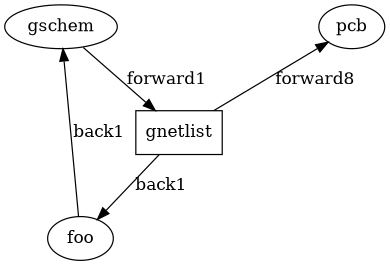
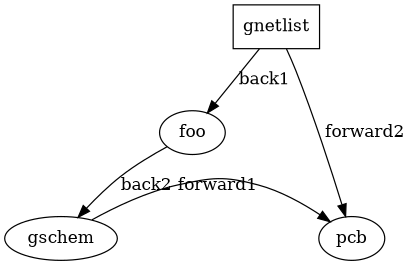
  digraph {
    pcb
    gschem
    spacer1 [style=invisible]
    gnetlist [shape=box]
    foo [shape=ellipse]
    subgraph sub_1 {
      rank=same
      pcb
      gschem
      spacer1
    }
    gschem -> spacer1 [arrowhead=none style=invisible]
-   gschem -> gnetlist [label=forward1]
+   gschem -> pcb [label=forward1]
    spacer1 -> pcb [arrowhead=none style=invisible]
-   gnetlist -> pcb [label=forward8]
+   gnetlist -> pcb [label=forward2]
    gnetlist -> foo [label=back1]
-   foo -> gschem [label=back1]
+   foo -> gschem [label=back2]
  }
